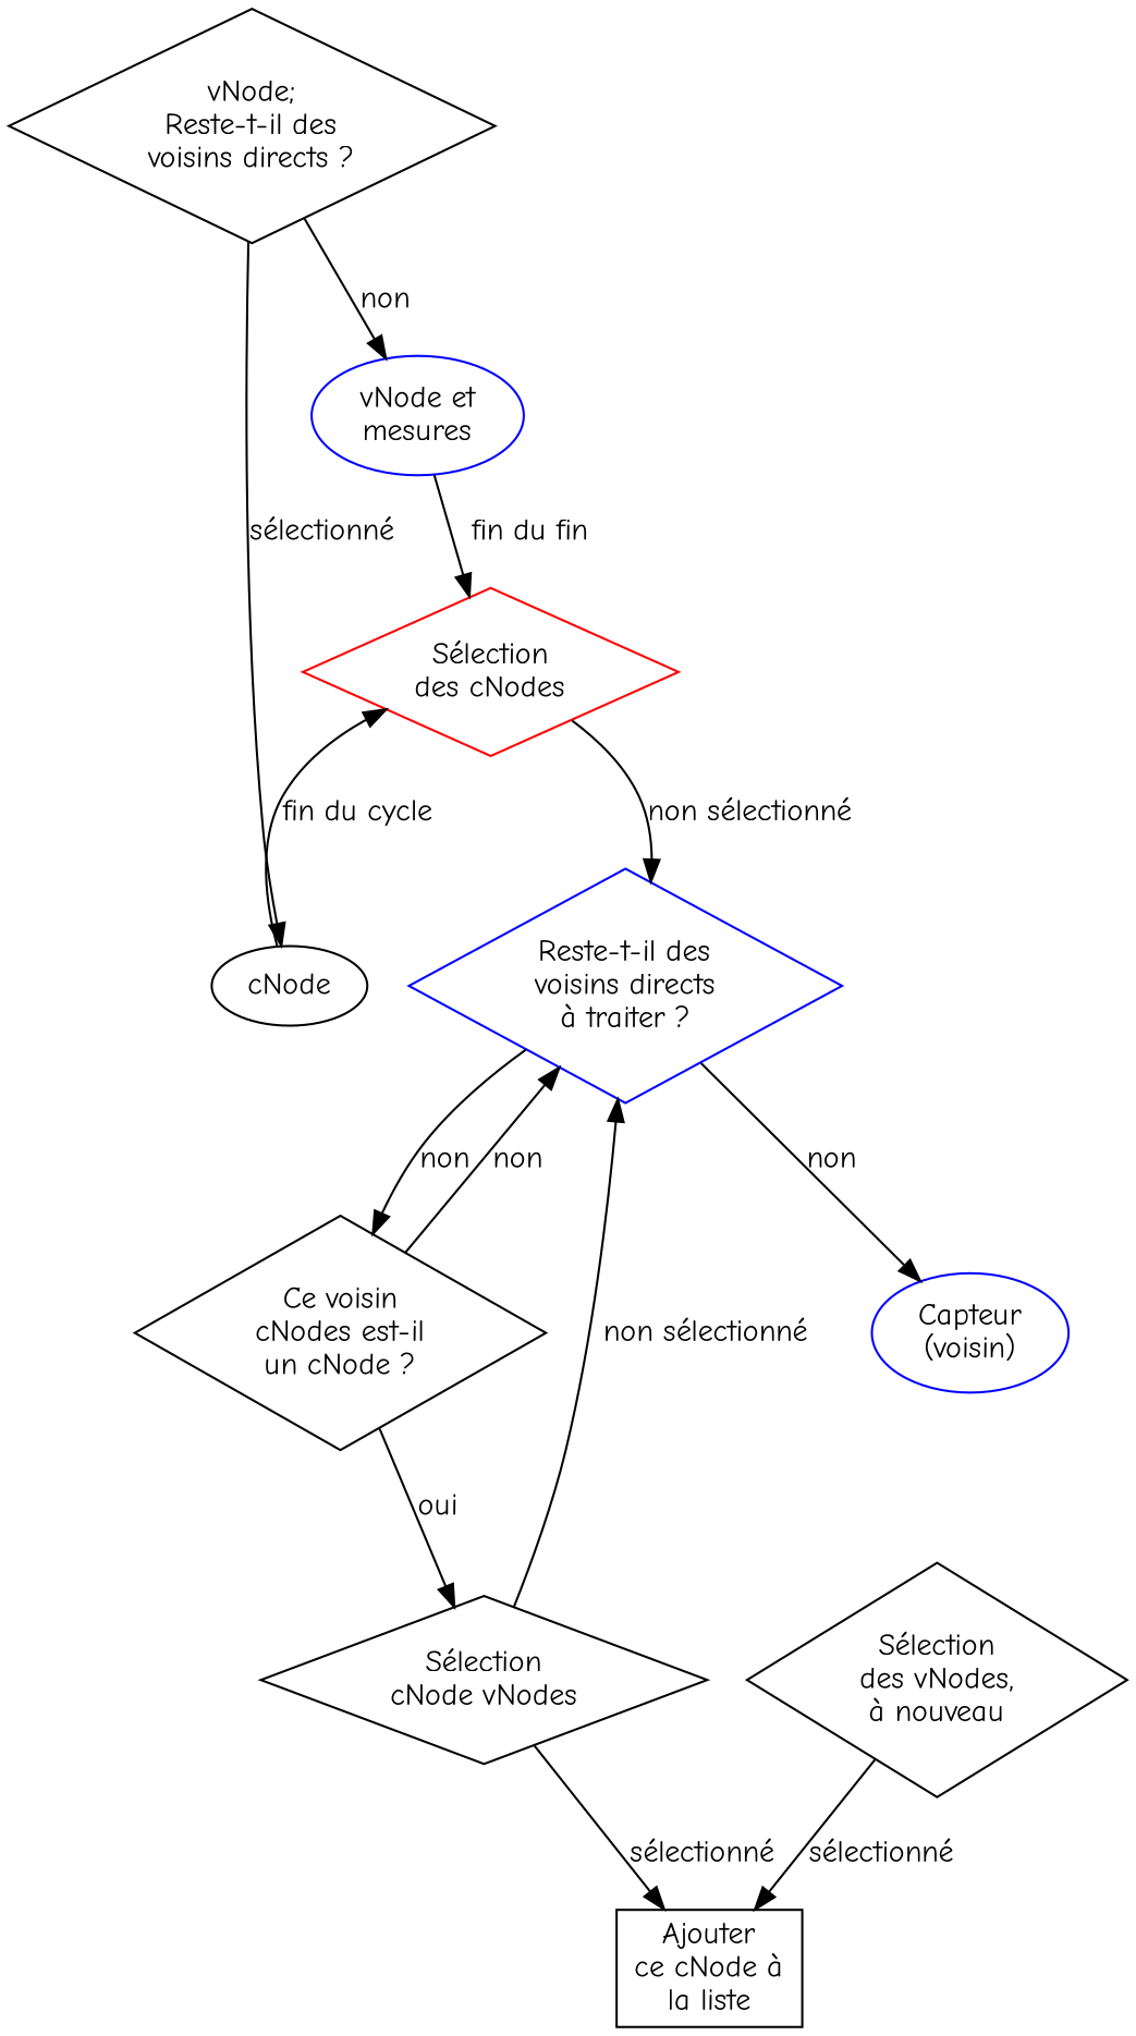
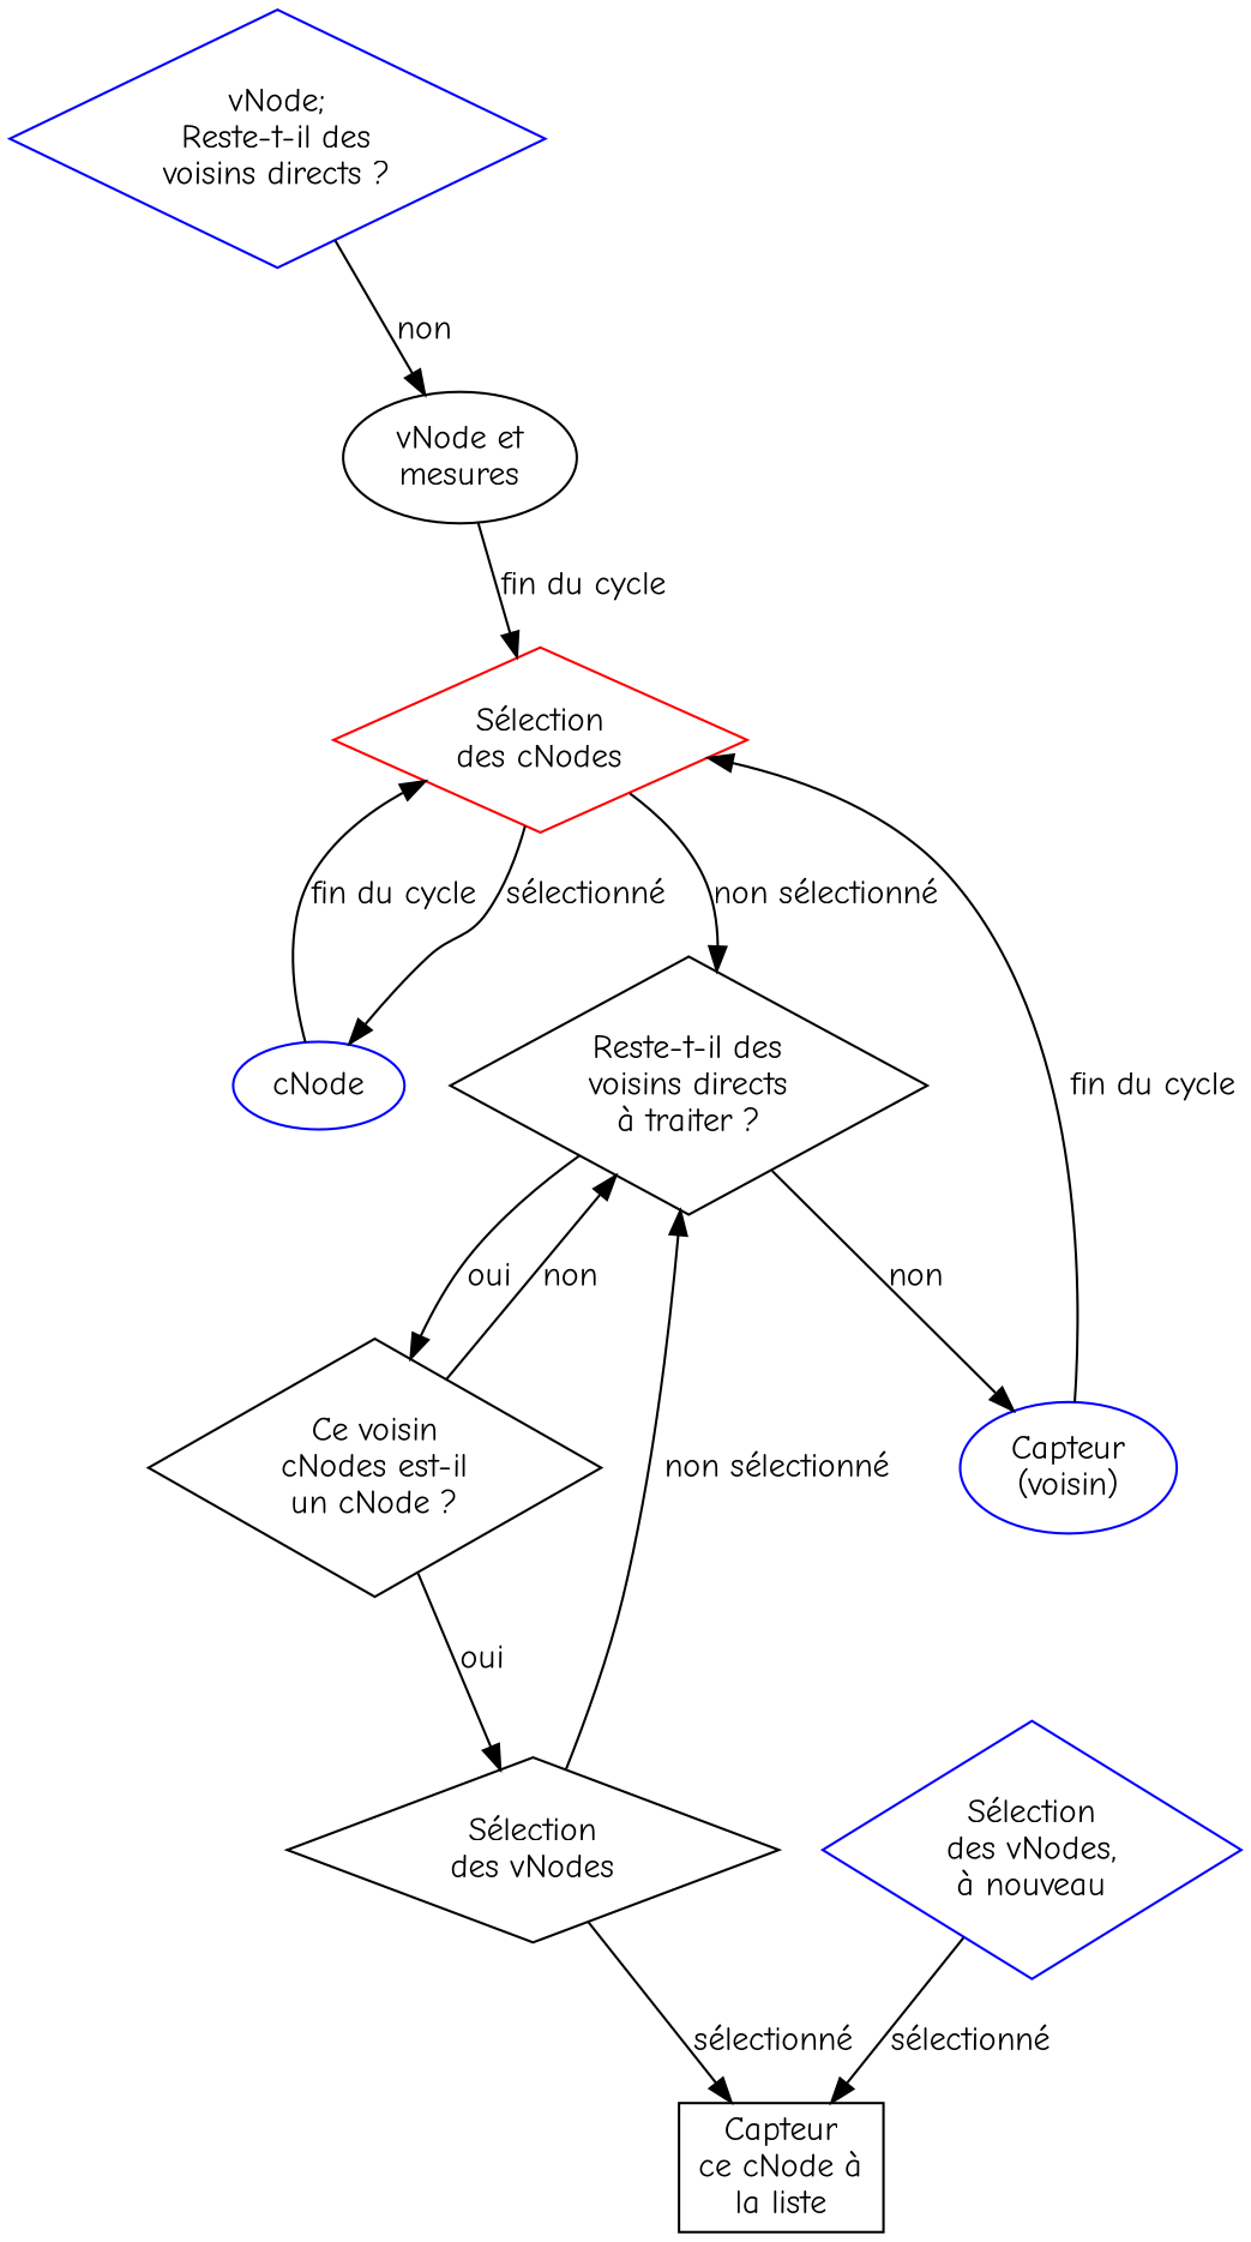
  digraph {
    fontname="Comic Neue"
    node [fontname="Comic Neue" shape=diamond]
    edge [fontname="Comic Neue"]
    n1 [color=red label="Sélection\ndes cNodes"]
-   n2 [color=black label=cNode shape=""]
-   n3 [label="Reste-t-il des\nvoisins directs\nà traiter ?" color=blue]
+   n2 [color=blue label=cNode shape=""]
+   n3 [label="Reste-t-il des\nvoisins directs\nà traiter ?"]
    n4 [color=blue label="Capteur\n(voisin)" shape=""]
    n5 [label="Ce voisin\ncNodes est-il\nun cNode ?"]
-   n6 [color=blue label="vNode et\nmesures" shape=""]
-   n7 [label="Sélection\ncNode vNodes"]
-   n8 [label="Ajouter\nce cNode à\nla liste" shape=box]
-   n9 [label="Sélection\ndes vNodes,\nà nouveau"]
-   n10 [label="vNode;\nReste-t-il des\nvoisins directs ?"]
-   n10 -> n2 [label="sélectionné"]
+   n6 [color=black label="vNode et\nmesures" shape=""]
+   n7 [label="Sélection\ndes vNodes"]
+   n8 [label="Capteur\nce cNode à\nla liste" shape=box]
+   n9 [label="Sélection\ndes vNodes,\nà nouveau" color=blue]
+   n10 [label="vNode;\nReste-t-il des\nvoisins directs ?" color=blue]
+   n1 -> n2 [label="sélectionné"]
    n1 -> n3 [label="non sélectionné"]
    n2 -> n1 [label="fin du cycle"]
    n3 -> n4 [label=non]
-   n3 -> n5 [label=non]
+   n3 -> n5 [label=oui]
+   n4 -> n1 [label="fin du cycle"]
    n5 -> n3 [label=non]
    n5 -> n7 [label=oui]
-   n6 -> n1 [label="fin du fin"]
+   n6 -> n1 [label="fin du cycle"]
    n7 -> n3 [label="non sélectionné"]
    n7 -> n8 [label="sélectionné"]
    n9 -> n8 [label="sélectionné"]
    n10 -> n6 [label=non]
  }
